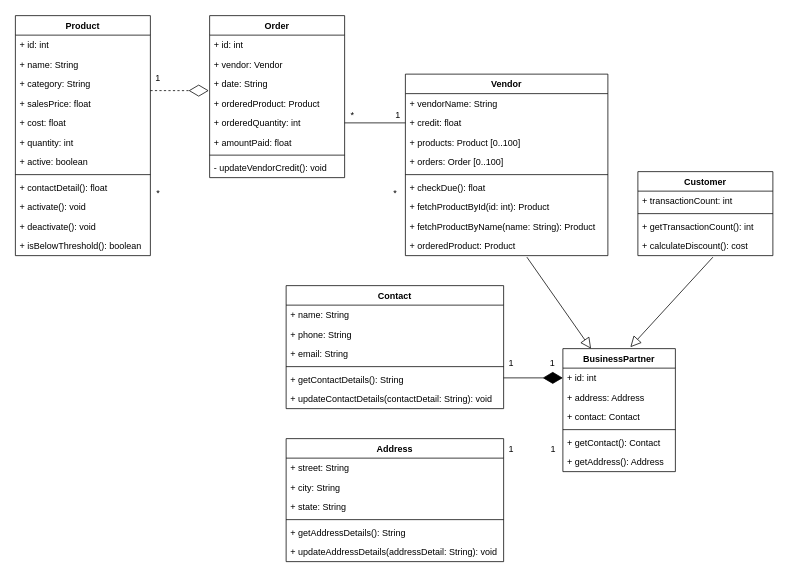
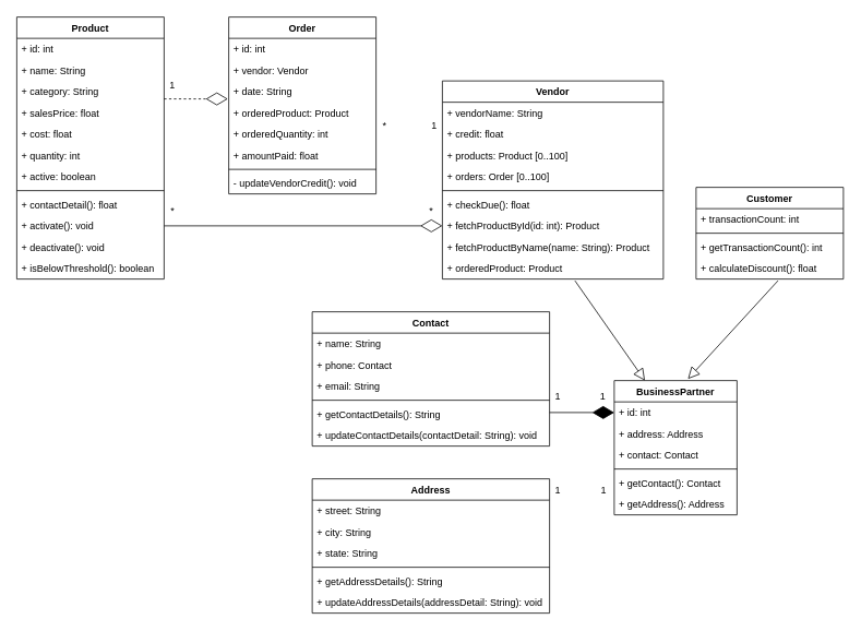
  <mxCell id="0" />
  <mxCell id="1" parent="0" />
  <mxCell id="2" value="Address" style="swimlane;fontStyle=1;align=center;verticalAlign=top;childLayout=stackLayout;horizontal=1;startSize=26;horizontalStack=0;resizeParent=1;resizeParentMax=0;resizeLast=0;collapsible=1;marginBottom=0;" vertex="1" parent="1"><mxGeometry x="381" y="584" width="290" height="164" as="geometry"><mxRectangle x="200" y="120" width="80" height="26" as="alternateBounds" /></mxGeometry></mxCell>
  <mxCell id="3" value="+ street: String" style="text;strokeColor=none;fillColor=none;align=left;verticalAlign=top;spacingLeft=4;spacingRight=4;overflow=hidden;rotatable=0;points=[[0,0.5],[1,0.5]];portConstraint=eastwest;" vertex="1" parent="2"><mxGeometry y="26" width="290" height="26" as="geometry" /></mxCell>
  <mxCell id="4" value="+ city: String" style="text;strokeColor=none;fillColor=none;align=left;verticalAlign=top;spacingLeft=4;spacingRight=4;overflow=hidden;rotatable=0;points=[[0,0.5],[1,0.5]];portConstraint=eastwest;" vertex="1" parent="2"><mxGeometry y="52" width="290" height="26" as="geometry" /></mxCell>
  <mxCell id="5" value="+ state: String" style="text;strokeColor=none;fillColor=none;align=left;verticalAlign=top;spacingLeft=4;spacingRight=4;overflow=hidden;rotatable=0;points=[[0,0.5],[1,0.5]];portConstraint=eastwest;" vertex="1" parent="2"><mxGeometry y="78" width="290" height="26" as="geometry" /></mxCell>
  <mxCell id="6" value="" style="line;strokeWidth=1;fillColor=none;align=left;verticalAlign=middle;spacingTop=-1;spacingLeft=3;spacingRight=3;rotatable=0;labelPosition=right;points=[];portConstraint=eastwest;" vertex="1" parent="2"><mxGeometry y="104" width="290" height="8" as="geometry" /></mxCell>
  <mxCell id="7" value="+ getAddressDetails(): String" style="text;strokeColor=none;fillColor=none;align=left;verticalAlign=top;spacingLeft=4;spacingRight=4;overflow=hidden;rotatable=0;points=[[0,0.5],[1,0.5]];portConstraint=eastwest;" vertex="1" parent="2"><mxGeometry y="112" width="290" height="26" as="geometry" /></mxCell>
  <mxCell id="8" value="+ updateAddressDetails(addressDetail: String): void" style="text;strokeColor=none;fillColor=none;align=left;verticalAlign=top;spacingLeft=4;spacingRight=4;overflow=hidden;rotatable=0;points=[[0,0.5],[1,0.5]];portConstraint=eastwest;" vertex="1" parent="2"><mxGeometry y="138" width="290" height="26" as="geometry" /></mxCell>
  <mxCell id="9" value="BusinessPartner" style="swimlane;fontStyle=1;align=center;verticalAlign=top;childLayout=stackLayout;horizontal=1;startSize=26;horizontalStack=0;resizeParent=1;resizeParentMax=0;resizeLast=0;collapsible=1;marginBottom=0;" vertex="1" parent="1"><mxGeometry x="750" y="464" width="150" height="164" as="geometry"><mxRectangle x="200" y="120" width="80" height="26" as="alternateBounds" /></mxGeometry></mxCell>
  <mxCell id="10" value="+ id: int" style="text;strokeColor=none;fillColor=none;align=left;verticalAlign=top;spacingLeft=4;spacingRight=4;overflow=hidden;rotatable=0;points=[[0,0.5],[1,0.5]];portConstraint=eastwest;" vertex="1" parent="9"><mxGeometry y="26" width="150" height="26" as="geometry" /></mxCell>
  <mxCell id="11" value="+ address: Address" style="text;strokeColor=none;fillColor=none;align=left;verticalAlign=top;spacingLeft=4;spacingRight=4;overflow=hidden;rotatable=0;points=[[0,0.5],[1,0.5]];portConstraint=eastwest;" vertex="1" parent="9"><mxGeometry y="52" width="150" height="26" as="geometry" /></mxCell>
  <mxCell id="12" value="+ contact: Contact" style="text;strokeColor=none;fillColor=none;align=left;verticalAlign=top;spacingLeft=4;spacingRight=4;overflow=hidden;rotatable=0;points=[[0,0.5],[1,0.5]];portConstraint=eastwest;" vertex="1" parent="9"><mxGeometry y="78" width="150" height="26" as="geometry" /></mxCell>
  <mxCell id="13" value="" style="line;strokeWidth=1;fillColor=none;align=left;verticalAlign=middle;spacingTop=-1;spacingLeft=3;spacingRight=3;rotatable=0;labelPosition=right;points=[];portConstraint=eastwest;" vertex="1" parent="9"><mxGeometry y="104" width="150" height="8" as="geometry" /></mxCell>
  <mxCell id="14" value="+ getContact(): Contact" style="text;strokeColor=none;fillColor=none;align=left;verticalAlign=top;spacingLeft=4;spacingRight=4;overflow=hidden;rotatable=0;points=[[0,0.5],[1,0.5]];portConstraint=eastwest;" vertex="1" parent="9"><mxGeometry y="112" width="150" height="26" as="geometry" /></mxCell>
  <mxCell id="15" value="+ getAddress(): Address" style="text;strokeColor=none;fillColor=none;align=left;verticalAlign=top;spacingLeft=4;spacingRight=4;overflow=hidden;rotatable=0;points=[[0,0.5],[1,0.5]];portConstraint=eastwest;" vertex="1" parent="9"><mxGeometry y="138" width="150" height="26" as="geometry" /></mxCell>
  <mxCell id="16" value="Contact" style="swimlane;fontStyle=1;align=center;verticalAlign=top;childLayout=stackLayout;horizontal=1;startSize=26;horizontalStack=0;resizeParent=1;resizeParentMax=0;resizeLast=0;collapsible=1;marginBottom=0;" vertex="1" parent="1"><mxGeometry x="381" y="380" width="290" height="164" as="geometry"><mxRectangle x="200" y="120" width="80" height="26" as="alternateBounds" /></mxGeometry></mxCell>
  <mxCell id="17" value="+ name: String" style="text;strokeColor=none;fillColor=none;align=left;verticalAlign=top;spacingLeft=4;spacingRight=4;overflow=hidden;rotatable=0;points=[[0,0.5],[1,0.5]];portConstraint=eastwest;" vertex="1" parent="16"><mxGeometry y="26" width="290" height="26" as="geometry" /></mxCell>
- <mxCell id="18" value="+ phone: String" style="text;strokeColor=none;fillColor=none;align=left;verticalAlign=top;spacingLeft=4;spacingRight=4;overflow=hidden;rotatable=0;points=[[0,0.5],[1,0.5]];portConstraint=eastwest;" vertex="1" parent="16"><mxGeometry y="52" width="290" height="26" as="geometry" /></mxCell>
+ <mxCell id="18" value="+ phone: Contact" style="text;strokeColor=none;fillColor=none;align=left;verticalAlign=top;spacingLeft=4;spacingRight=4;overflow=hidden;rotatable=0;points=[[0,0.5],[1,0.5]];portConstraint=eastwest;" vertex="1" parent="16"><mxGeometry y="52" width="290" height="26" as="geometry" /></mxCell>
  <mxCell id="19" value="+ email: String" style="text;strokeColor=none;fillColor=none;align=left;verticalAlign=top;spacingLeft=4;spacingRight=4;overflow=hidden;rotatable=0;points=[[0,0.5],[1,0.5]];portConstraint=eastwest;" vertex="1" parent="16"><mxGeometry y="78" width="290" height="26" as="geometry" /></mxCell>
  <mxCell id="20" value="" style="line;strokeWidth=1;fillColor=none;align=left;verticalAlign=middle;spacingTop=-1;spacingLeft=3;spacingRight=3;rotatable=0;labelPosition=right;points=[];portConstraint=eastwest;" vertex="1" parent="16"><mxGeometry y="104" width="290" height="8" as="geometry" /></mxCell>
  <mxCell id="21" value="+ getContactDetails(): String" style="text;strokeColor=none;fillColor=none;align=left;verticalAlign=top;spacingLeft=4;spacingRight=4;overflow=hidden;rotatable=0;points=[[0,0.5],[1,0.5]];portConstraint=eastwest;" vertex="1" parent="16"><mxGeometry y="112" width="290" height="26" as="geometry" /></mxCell>
  <mxCell id="22" value="+ updateContactDetails(contactDetail: String): void" style="text;strokeColor=none;fillColor=none;align=left;verticalAlign=top;spacingLeft=4;spacingRight=4;overflow=hidden;rotatable=0;points=[[0,0.5],[1,0.5]];portConstraint=eastwest;" vertex="1" parent="16"><mxGeometry y="138" width="290" height="26" as="geometry" /></mxCell>
  <mxCell id="23" value="Customer" style="swimlane;fontStyle=1;align=center;verticalAlign=top;childLayout=stackLayout;horizontal=1;startSize=26;horizontalStack=0;resizeParent=1;resizeParentMax=0;resizeLast=0;collapsible=1;marginBottom=0;" vertex="1" parent="1"><mxGeometry x="850" y="228" width="180" height="112" as="geometry"><mxRectangle x="200" y="120" width="80" height="26" as="alternateBounds" /></mxGeometry></mxCell>
  <mxCell id="24" value="+ transactionCount: int" style="text;strokeColor=none;fillColor=none;align=left;verticalAlign=top;spacingLeft=4;spacingRight=4;overflow=hidden;rotatable=0;points=[[0,0.5],[1,0.5]];portConstraint=eastwest;" vertex="1" parent="23"><mxGeometry y="26" width="180" height="26" as="geometry" /></mxCell>
  <mxCell id="25" value="" style="line;strokeWidth=1;fillColor=none;align=left;verticalAlign=middle;spacingTop=-1;spacingLeft=3;spacingRight=3;rotatable=0;labelPosition=right;points=[];portConstraint=eastwest;" vertex="1" parent="23"><mxGeometry y="52" width="180" height="8" as="geometry" /></mxCell>
  <mxCell id="26" value="+ getTransactionCount(): int" style="text;strokeColor=none;fillColor=none;align=left;verticalAlign=top;spacingLeft=4;spacingRight=4;overflow=hidden;rotatable=0;points=[[0,0.5],[1,0.5]];portConstraint=eastwest;" vertex="1" parent="23"><mxGeometry y="60" width="180" height="26" as="geometry" /></mxCell>
- <mxCell id="27" value="+ calculateDiscount(): cost" style="text;strokeColor=none;fillColor=none;align=left;verticalAlign=top;spacingLeft=4;spacingRight=4;overflow=hidden;rotatable=0;points=[[0,0.5],[1,0.5]];portConstraint=eastwest;" vertex="1" parent="23"><mxGeometry y="86" width="180" height="26" as="geometry" /></mxCell>
+ <mxCell id="27" value="+ calculateDiscount(): float" style="text;strokeColor=none;fillColor=none;align=left;verticalAlign=top;spacingLeft=4;spacingRight=4;overflow=hidden;rotatable=0;points=[[0,0.5],[1,0.5]];portConstraint=eastwest;" vertex="1" parent="23"><mxGeometry y="86" width="180" height="26" as="geometry" /></mxCell>
  <mxCell id="28" value="Vendor" style="swimlane;fontStyle=1;align=center;verticalAlign=top;childLayout=stackLayout;horizontal=1;startSize=26;horizontalStack=0;resizeParent=1;resizeParentMax=0;resizeLast=0;collapsible=1;marginBottom=0;" vertex="1" parent="1"><mxGeometry x="540" y="98" width="270" height="242" as="geometry"><mxRectangle x="200" y="120" width="80" height="26" as="alternateBounds" /></mxGeometry></mxCell>
  <mxCell id="29" value="+ vendorName: String" style="text;strokeColor=none;fillColor=none;align=left;verticalAlign=top;spacingLeft=4;spacingRight=4;overflow=hidden;rotatable=0;points=[[0,0.5],[1,0.5]];portConstraint=eastwest;" vertex="1" parent="28"><mxGeometry y="26" width="270" height="26" as="geometry" /></mxCell>
  <mxCell id="30" value="+ credit: float" style="text;strokeColor=none;fillColor=none;align=left;verticalAlign=top;spacingLeft=4;spacingRight=4;overflow=hidden;rotatable=0;points=[[0,0.5],[1,0.5]];portConstraint=eastwest;" vertex="1" parent="28"><mxGeometry y="52" width="270" height="26" as="geometry" /></mxCell>
  <mxCell id="31" value="+ products: Product [0..100]" style="text;strokeColor=none;fillColor=none;align=left;verticalAlign=top;spacingLeft=4;spacingRight=4;overflow=hidden;rotatable=0;points=[[0,0.5],[1,0.5]];portConstraint=eastwest;" vertex="1" parent="28"><mxGeometry y="78" width="270" height="26" as="geometry" /></mxCell>
  <mxCell id="32" value="+ orders: Order [0..100]" style="text;strokeColor=none;fillColor=none;align=left;verticalAlign=top;spacingLeft=4;spacingRight=4;overflow=hidden;rotatable=0;points=[[0,0.5],[1,0.5]];portConstraint=eastwest;" vertex="1" parent="28"><mxGeometry y="104" width="270" height="26" as="geometry" /></mxCell>
  <mxCell id="33" value="" style="line;strokeWidth=1;fillColor=none;align=left;verticalAlign=middle;spacingTop=-1;spacingLeft=3;spacingRight=3;rotatable=0;labelPosition=right;points=[];portConstraint=eastwest;" vertex="1" parent="28"><mxGeometry y="130" width="270" height="8" as="geometry" /></mxCell>
  <mxCell id="34" value="+ checkDue(): float" style="text;strokeColor=none;fillColor=none;align=left;verticalAlign=top;spacingLeft=4;spacingRight=4;overflow=hidden;rotatable=0;points=[[0,0.5],[1,0.5]];portConstraint=eastwest;" vertex="1" parent="28"><mxGeometry y="138" width="270" height="26" as="geometry" /></mxCell>
  <mxCell id="35" value="+ fetchProductById(id: int): Product" style="text;strokeColor=none;fillColor=none;align=left;verticalAlign=top;spacingLeft=4;spacingRight=4;overflow=hidden;rotatable=0;points=[[0,0.5],[1,0.5]];portConstraint=eastwest;" vertex="1" parent="28"><mxGeometry y="164" width="270" height="26" as="geometry" /></mxCell>
  <mxCell id="36" value="+ fetchProductByName(name: String): Product" style="text;strokeColor=none;fillColor=none;align=left;verticalAlign=top;spacingLeft=4;spacingRight=4;overflow=hidden;rotatable=0;points=[[0,0.5],[1,0.5]];portConstraint=eastwest;" vertex="1" parent="28"><mxGeometry y="190" width="270" height="26" as="geometry" /></mxCell>
  <mxCell id="37" value="+ orderedProduct: Product" style="text;strokeColor=none;fillColor=none;align=left;verticalAlign=top;spacingLeft=4;spacingRight=4;overflow=hidden;rotatable=0;points=[[0,0.5],[1,0.5]];portConstraint=eastwest;" vertex="1" parent="28"><mxGeometry y="216" width="270" height="26" as="geometry" /></mxCell>
  <mxCell id="38" value="" style="endArrow=diamondThin;endFill=0;endSize=24;html=1;exitX=1;exitY=0.845;exitDx=0;exitDy=0;exitPerimeter=0;entryX=-0.006;entryY=0.846;entryDx=0;entryDy=0;entryPerimeter=0;dashed=1;" edge="1" parent="1" source="44" target="57"><mxGeometry width="160" relative="1" as="geometry"><mxPoint x="250" y="180" as="sourcePoint" /><mxPoint x="260" y="170" as="targetPoint" /></mxGeometry></mxCell>
  <mxCell id="39" value="1" style="text;html=1;align=center;verticalAlign=middle;resizable=0;points=[];autosize=1;" vertex="1" parent="1"><mxGeometry x="726" y="474" width="20" height="20" as="geometry" /></mxCell>
  <mxCell id="40" value="1" style="text;html=1;align=center;verticalAlign=middle;resizable=0;points=[];autosize=1;" vertex="1" parent="1"><mxGeometry x="200" y="93" width="20" height="20" as="geometry" /></mxCell>
  <mxCell id="41" value="Product" style="swimlane;fontStyle=1;align=center;verticalAlign=top;childLayout=stackLayout;horizontal=1;startSize=26;horizontalStack=0;resizeParent=1;resizeParentMax=0;resizeLast=0;collapsible=1;marginBottom=0;" vertex="1" parent="1"><mxGeometry x="20" y="20" width="180" height="320" as="geometry"><mxRectangle x="200" y="120" width="80" height="26" as="alternateBounds" /></mxGeometry></mxCell>
  <mxCell id="42" value="+ id: int" style="text;strokeColor=none;fillColor=none;align=left;verticalAlign=top;spacingLeft=4;spacingRight=4;overflow=hidden;rotatable=0;points=[[0,0.5],[1,0.5]];portConstraint=eastwest;" vertex="1" parent="41"><mxGeometry y="26" width="180" height="26" as="geometry" /></mxCell>
  <mxCell id="43" value="+ name: String" style="text;strokeColor=none;fillColor=none;align=left;verticalAlign=top;spacingLeft=4;spacingRight=4;overflow=hidden;rotatable=0;points=[[0,0.5],[1,0.5]];portConstraint=eastwest;" vertex="1" parent="41"><mxGeometry y="52" width="180" height="26" as="geometry" /></mxCell>
  <mxCell id="44" value="+ category: String" style="text;strokeColor=none;fillColor=none;align=left;verticalAlign=top;spacingLeft=4;spacingRight=4;overflow=hidden;rotatable=0;points=[[0,0.5],[1,0.5]];portConstraint=eastwest;" vertex="1" parent="41"><mxGeometry y="78" width="180" height="26" as="geometry" /></mxCell>
  <mxCell id="45" value="+ salesPrice: float" style="text;strokeColor=none;fillColor=none;align=left;verticalAlign=top;spacingLeft=4;spacingRight=4;overflow=hidden;rotatable=0;points=[[0,0.5],[1,0.5]];portConstraint=eastwest;" vertex="1" parent="41"><mxGeometry y="104" width="180" height="26" as="geometry" /></mxCell>
  <mxCell id="46" value="+ cost: float" style="text;strokeColor=none;fillColor=none;align=left;verticalAlign=top;spacingLeft=4;spacingRight=4;overflow=hidden;rotatable=0;points=[[0,0.5],[1,0.5]];portConstraint=eastwest;" vertex="1" parent="41"><mxGeometry y="130" width="180" height="26" as="geometry" /></mxCell>
  <mxCell id="47" value="+ quantity: int" style="text;strokeColor=none;fillColor=none;align=left;verticalAlign=top;spacingLeft=4;spacingRight=4;overflow=hidden;rotatable=0;points=[[0,0.5],[1,0.5]];portConstraint=eastwest;" vertex="1" parent="41"><mxGeometry y="156" width="180" height="26" as="geometry" /></mxCell>
  <mxCell id="48" value="+ active: boolean" style="text;strokeColor=none;fillColor=none;align=left;verticalAlign=top;spacingLeft=4;spacingRight=4;overflow=hidden;rotatable=0;points=[[0,0.5],[1,0.5]];portConstraint=eastwest;" vertex="1" parent="41"><mxGeometry y="182" width="180" height="26" as="geometry" /></mxCell>
  <mxCell id="49" value="" style="line;strokeWidth=1;fillColor=none;align=left;verticalAlign=middle;spacingTop=-1;spacingLeft=3;spacingRight=3;rotatable=0;labelPosition=right;points=[];portConstraint=eastwest;" vertex="1" parent="41"><mxGeometry y="208" width="180" height="8" as="geometry" /></mxCell>
  <mxCell id="50" value="+ contactDetail(): float" style="text;strokeColor=none;fillColor=none;align=left;verticalAlign=top;spacingLeft=4;spacingRight=4;overflow=hidden;rotatable=0;points=[[0,0.5],[1,0.5]];portConstraint=eastwest;" vertex="1" parent="41"><mxGeometry y="216" width="180" height="26" as="geometry" /></mxCell>
  <mxCell id="51" value="+ activate(): void" style="text;strokeColor=none;fillColor=none;align=left;verticalAlign=top;spacingLeft=4;spacingRight=4;overflow=hidden;rotatable=0;points=[[0,0.5],[1,0.5]];portConstraint=eastwest;" vertex="1" parent="41"><mxGeometry y="242" width="180" height="26" as="geometry" /></mxCell>
  <mxCell id="52" value="+ deactivate(): void" style="text;strokeColor=none;fillColor=none;align=left;verticalAlign=top;spacingLeft=4;spacingRight=4;overflow=hidden;rotatable=0;points=[[0,0.5],[1,0.5]];portConstraint=eastwest;" vertex="1" parent="41"><mxGeometry y="268" width="180" height="26" as="geometry" /></mxCell>
  <mxCell id="53" value="+ isBelowThreshold(): boolean" style="text;strokeColor=none;fillColor=none;align=left;verticalAlign=top;spacingLeft=4;spacingRight=4;overflow=hidden;rotatable=0;points=[[0,0.5],[1,0.5]];portConstraint=eastwest;" vertex="1" parent="41"><mxGeometry y="294" width="180" height="26" as="geometry" /></mxCell>
  <mxCell id="54" value="Order" style="swimlane;fontStyle=1;align=center;verticalAlign=top;childLayout=stackLayout;horizontal=1;startSize=26;horizontalStack=0;resizeParent=1;resizeParentMax=0;resizeLast=0;collapsible=1;marginBottom=0;" vertex="1" parent="1"><mxGeometry x="279" y="20" width="180" height="216" as="geometry"><mxRectangle x="200" y="120" width="80" height="26" as="alternateBounds" /></mxGeometry></mxCell>
  <mxCell id="55" value="+ id: int" style="text;strokeColor=none;fillColor=none;align=left;verticalAlign=top;spacingLeft=4;spacingRight=4;overflow=hidden;rotatable=0;points=[[0,0.5],[1,0.5]];portConstraint=eastwest;" vertex="1" parent="54"><mxGeometry y="26" width="180" height="26" as="geometry" /></mxCell>
  <mxCell id="56" value="+ vendor: Vendor" style="text;strokeColor=none;fillColor=none;align=left;verticalAlign=top;spacingLeft=4;spacingRight=4;overflow=hidden;rotatable=0;points=[[0,0.5],[1,0.5]];portConstraint=eastwest;" vertex="1" parent="54"><mxGeometry y="52" width="180" height="26" as="geometry" /></mxCell>
  <mxCell id="57" value="+ date: String" style="text;strokeColor=none;fillColor=none;align=left;verticalAlign=top;spacingLeft=4;spacingRight=4;overflow=hidden;rotatable=0;points=[[0,0.5],[1,0.5]];portConstraint=eastwest;" vertex="1" parent="54"><mxGeometry y="78" width="180" height="26" as="geometry" /></mxCell>
  <mxCell id="58" value="+ orderedProduct: Product" style="text;strokeColor=none;fillColor=none;align=left;verticalAlign=top;spacingLeft=4;spacingRight=4;overflow=hidden;rotatable=0;points=[[0,0.5],[1,0.5]];portConstraint=eastwest;" vertex="1" parent="54"><mxGeometry y="104" width="180" height="26" as="geometry" /></mxCell>
  <mxCell id="59" value="+ orderedQuantity: int" style="text;strokeColor=none;fillColor=none;align=left;verticalAlign=top;spacingLeft=4;spacingRight=4;overflow=hidden;rotatable=0;points=[[0,0.5],[1,0.5]];portConstraint=eastwest;" vertex="1" parent="54"><mxGeometry y="130" width="180" height="26" as="geometry" /></mxCell>
  <mxCell id="60" value="+ amountPaid: float" style="text;strokeColor=none;fillColor=none;align=left;verticalAlign=top;spacingLeft=4;spacingRight=4;overflow=hidden;rotatable=0;points=[[0,0.5],[1,0.5]];portConstraint=eastwest;" vertex="1" parent="54"><mxGeometry y="156" width="180" height="26" as="geometry" /></mxCell>
  <mxCell id="61" value="" style="line;strokeWidth=1;fillColor=none;align=left;verticalAlign=middle;spacingTop=-1;spacingLeft=3;spacingRight=3;rotatable=0;labelPosition=right;points=[];portConstraint=eastwest;" vertex="1" parent="54"><mxGeometry y="182" width="180" height="8" as="geometry" /></mxCell>
  <mxCell id="62" value="- updateVendorCredit(): void" style="text;strokeColor=none;fillColor=none;align=left;verticalAlign=top;spacingLeft=4;spacingRight=4;overflow=hidden;rotatable=0;points=[[0,0.5],[1,0.5]];portConstraint=eastwest;" vertex="1" parent="54"><mxGeometry y="190" width="180" height="26" as="geometry" /></mxCell>
- <mxCell id="63" value="" style="edgeStyle=elbowEdgeStyle;html=1;endArrow=none;elbow=vertical;entryX=0;entryY=0.5;entryDx=0;entryDy=0;exitX=1;exitY=0.5;exitDx=0;exitDy=0;" edge="1" parent="1" source="59" target="30"><mxGeometry width="160" relative="1" as="geometry"><mxPoint x="459" y="140" as="sourcePoint" /><mxPoint x="648.65" y="-7.662" as="targetPoint" /></mxGeometry></mxCell>
+ <mxCell id="64" value="" style="endArrow=diamondThin;endFill=0;endSize=24;html=1;exitX=1;exitY=0.5;exitDx=0;exitDy=0;entryX=0;entryY=0.5;entryDx=0;entryDy=0;" edge="1" parent="1" source="51" target="35"><mxGeometry width="160" relative="1" as="geometry"><mxPoint x="370" y="110" as="sourcePoint" /><mxPoint x="530" y="110" as="targetPoint" /></mxGeometry></mxCell>
  <mxCell id="65" value="1" style="text;html=1;align=center;verticalAlign=middle;resizable=0;points=[];autosize=1;" vertex="1" parent="1"><mxGeometry x="520" y="143" width="20" height="20" as="geometry" /></mxCell>
  <mxCell id="66" value="*" style="text;html=1;align=center;verticalAlign=middle;resizable=0;points=[];autosize=1;" vertex="1" parent="1"><mxGeometry x="459" y="143" width="20" height="20" as="geometry" /></mxCell>
  <mxCell id="67" value="*" style="text;html=1;align=center;verticalAlign=middle;resizable=0;points=[];autosize=1;" vertex="1" parent="1"><mxGeometry x="516" y="247" width="20" height="20" as="geometry" /></mxCell>
  <mxCell id="68" value="*" style="text;html=1;align=center;verticalAlign=middle;resizable=0;points=[];autosize=1;" vertex="1" parent="1"><mxGeometry x="200" y="247" width="20" height="20" as="geometry" /></mxCell>
  <mxCell id="69" value="" style="endArrow=diamondThin;endFill=1;endSize=24;html=1;exitX=1;exitY=0.75;exitDx=0;exitDy=0;entryX=0;entryY=0.5;entryDx=0;entryDy=0;" edge="1" parent="1" source="16" target="10"><mxGeometry width="160" relative="1" as="geometry"><mxPoint x="710" y="420" as="sourcePoint" /><mxPoint x="740" y="490" as="targetPoint" /></mxGeometry></mxCell>
  <mxCell id="70" value="1" style="text;html=1;align=center;verticalAlign=middle;resizable=0;points=[];autosize=1;" vertex="1" parent="1"><mxGeometry x="671" y="474" width="20" height="20" as="geometry" /></mxCell>
  <mxCell id="71" value="1" style="text;html=1;align=center;verticalAlign=middle;resizable=0;points=[];autosize=1;" vertex="1" parent="1"><mxGeometry x="727" y="588" width="20" height="20" as="geometry" /></mxCell>
  <mxCell id="72" value="1" style="text;html=1;align=center;verticalAlign=middle;resizable=0;points=[];autosize=1;" vertex="1" parent="1"><mxGeometry x="671" y="588" width="20" height="20" as="geometry" /></mxCell>
  <mxCell id="73" value="" style="edgeStyle=none;html=1;endSize=12;endArrow=block;endFill=0;exitX=0.6;exitY=1.077;exitDx=0;exitDy=0;entryX=0.25;entryY=0;entryDx=0;entryDy=0;exitPerimeter=0;" edge="1" parent="1" source="37" target="9"><mxGeometry width="160" relative="1" as="geometry"><mxPoint x="740" y="451.01" as="sourcePoint" /><mxPoint x="894" y="380.002" as="targetPoint" /></mxGeometry></mxCell>
  <mxCell id="74" value="" style="edgeStyle=none;html=1;endSize=12;endArrow=block;endFill=0;exitX=0.556;exitY=1.077;exitDx=0;exitDy=0;entryX=0.6;entryY=-0.012;entryDx=0;entryDy=0;exitPerimeter=0;entryPerimeter=0;" edge="1" parent="1" source="27" target="9"><mxGeometry width="160" relative="1" as="geometry"><mxPoint x="940" y="340.002" as="sourcePoint" /><mxPoint x="1025.5" y="462" as="targetPoint" /></mxGeometry></mxCell>
